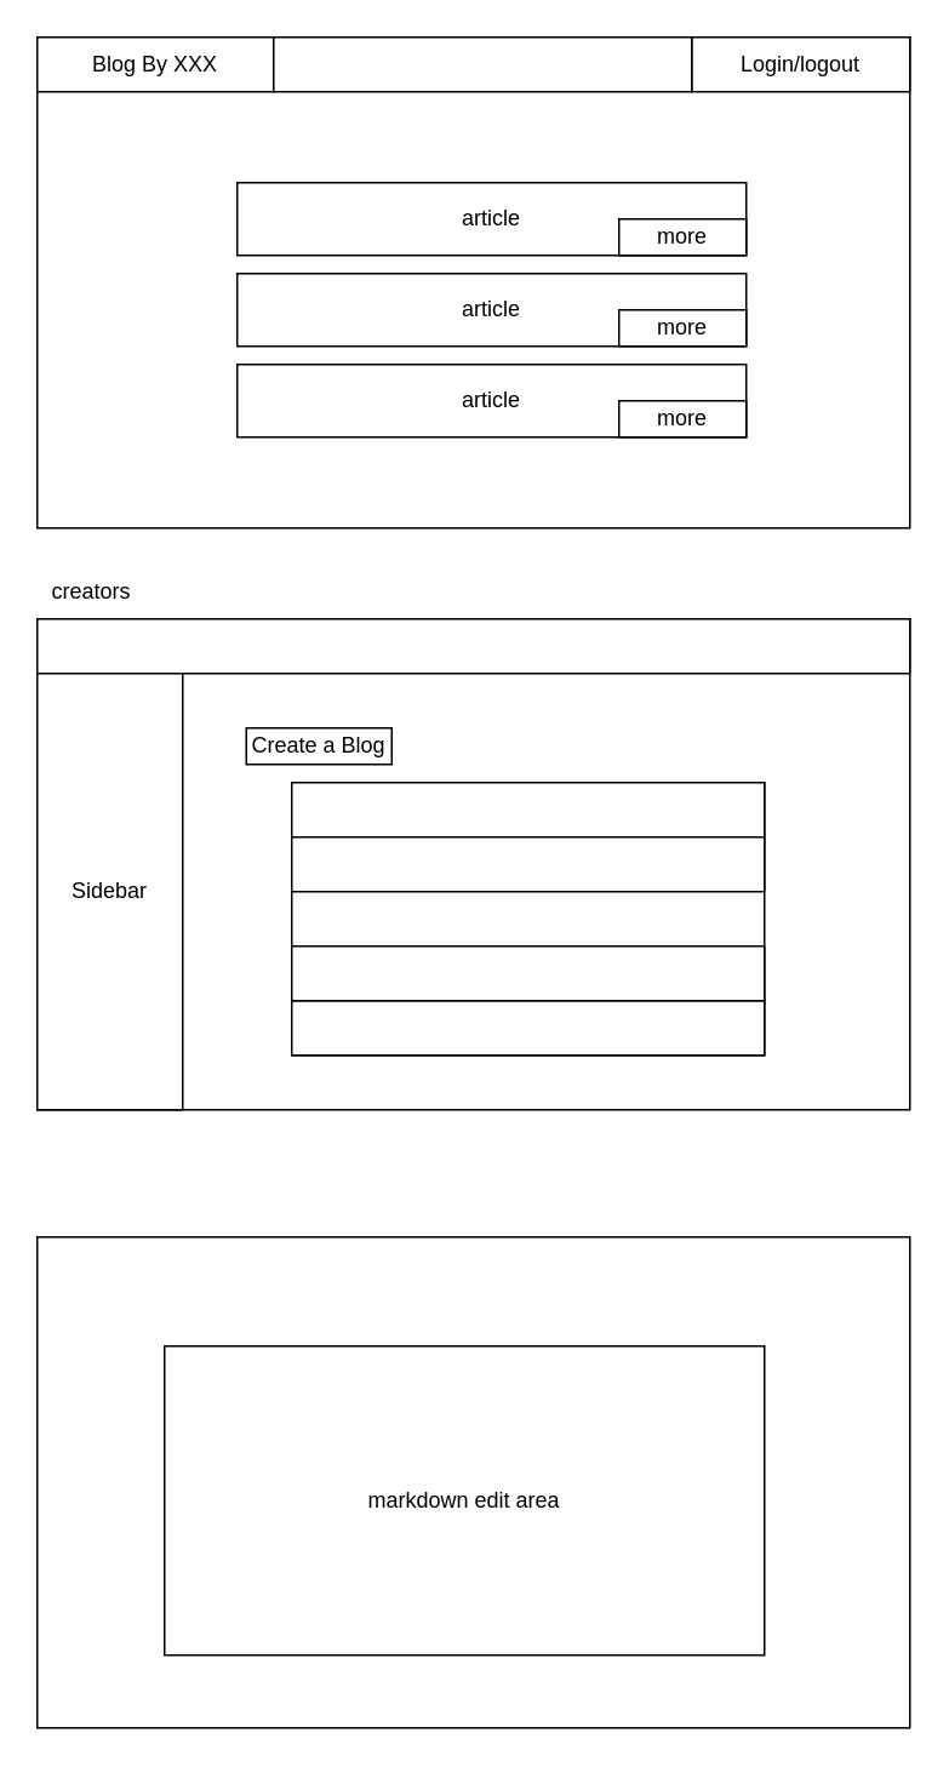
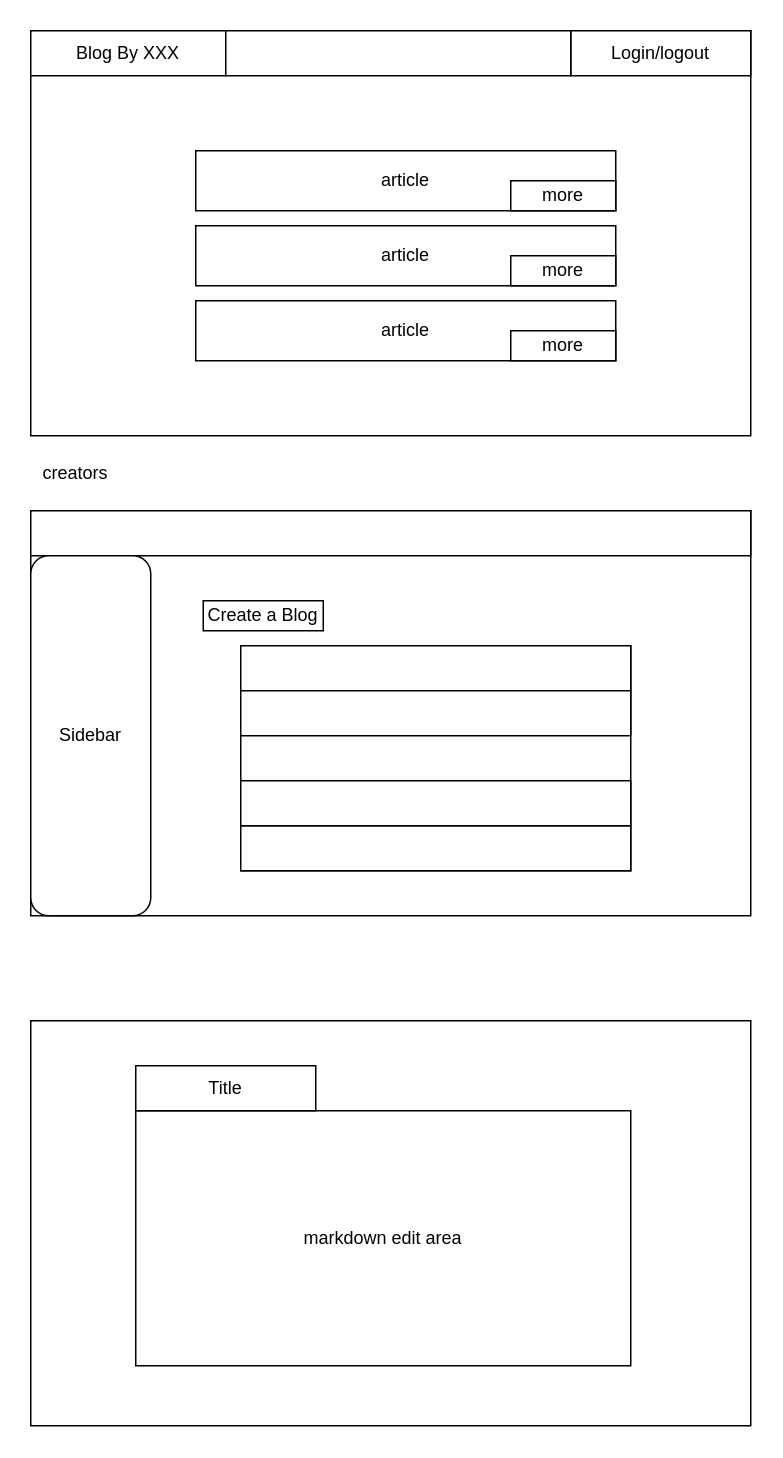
  <mxCell id="0" />
  <mxCell id="1" parent="0" />
  <mxCell id="2" value="" style="rounded=0;whiteSpace=wrap;html=1;" vertex="1" parent="1"><mxGeometry x="20" y="20" width="480" height="270" as="geometry" /></mxCell>
  <mxCell id="3" value="Blog By XXX" style="rounded=0;whiteSpace=wrap;html=1;" vertex="1" parent="1"><mxGeometry x="20" y="20" width="130" height="30" as="geometry" /></mxCell>
  <mxCell id="4" value="Login/logout" style="rounded=0;whiteSpace=wrap;html=1;" vertex="1" parent="1"><mxGeometry x="380" y="20" width="120" height="30" as="geometry" /></mxCell>
  <mxCell id="5" value="article" style="rounded=0;whiteSpace=wrap;html=1;" vertex="1" parent="1"><mxGeometry x="130" y="100" width="280" height="40" as="geometry" /></mxCell>
  <mxCell id="6" value="article" style="rounded=0;whiteSpace=wrap;html=1;" vertex="1" parent="1"><mxGeometry x="130" y="150" width="280" height="40" as="geometry" /></mxCell>
  <mxCell id="7" value="article" style="rounded=0;whiteSpace=wrap;html=1;" vertex="1" parent="1"><mxGeometry x="130" y="200" width="280" height="40" as="geometry" /></mxCell>
  <mxCell id="8" value="" style="rounded=0;whiteSpace=wrap;html=1;" vertex="1" parent="1"><mxGeometry x="20" y="340" width="480" height="270" as="geometry" /></mxCell>
- <mxCell id="9" value="creators" style="text;html=1;strokeColor=none;fillColor=none;align=center;verticalAlign=middle;whiteSpace=wrap;rounded=0;" vertex="1" parent="1"><mxGeometry x="20" y="310" width="60" height="30" as="geometry" /></mxCell>
+ <mxCell id="9" value="creators" style="text;html=1;strokeColor=none;fillColor=none;align=center;verticalAlign=middle;whiteSpace=wrap;rounded=0;" vertex="1" parent="1"><mxGeometry x="20" y="300" width="60" height="30" as="geometry" /></mxCell>
  <mxCell id="10" value="" style="rounded=0;whiteSpace=wrap;html=1;" vertex="1" parent="1"><mxGeometry x="20" y="340" width="480" height="30" as="geometry" /></mxCell>
- <mxCell id="11" value="Sidebar" style="rounded=0;whiteSpace=wrap;html=1;" vertex="1" parent="1"><mxGeometry x="20" y="370" width="80" height="240" as="geometry" /></mxCell>
+ <mxCell id="11" value="Sidebar" style="whiteSpace=wrap;html=1;rounded=1;" vertex="1" parent="1"><mxGeometry x="20" y="370" width="80" height="240" as="geometry" /></mxCell>
  <mxCell id="12" value="" style="rounded=0;whiteSpace=wrap;html=1;" vertex="1" parent="1"><mxGeometry x="160" y="430" width="260" height="150" as="geometry" /></mxCell>
  <mxCell id="13" value="Create a Blog" style="rounded=0;whiteSpace=wrap;html=1;" vertex="1" parent="1"><mxGeometry x="135" y="400" width="80" height="20" as="geometry" /></mxCell>
  <mxCell id="14" value="" style="rounded=0;whiteSpace=wrap;html=1;" vertex="1" parent="1"><mxGeometry x="150" y="20" width="230" height="30" as="geometry" /></mxCell>
  <mxCell id="15" value="more" style="rounded=0;whiteSpace=wrap;html=1;" vertex="1" parent="1"><mxGeometry x="340" y="120" width="70" height="20" as="geometry" /></mxCell>
  <mxCell id="16" value="more" style="rounded=0;whiteSpace=wrap;html=1;" vertex="1" parent="1"><mxGeometry x="340" y="170" width="70" height="20" as="geometry" /></mxCell>
  <mxCell id="17" value="more" style="rounded=0;whiteSpace=wrap;html=1;" vertex="1" parent="1"><mxGeometry x="340" y="220" width="70" height="20" as="geometry" /></mxCell>
  <mxCell id="18" value="" style="rounded=0;whiteSpace=wrap;html=1;" vertex="1" parent="1"><mxGeometry x="160" y="430" width="260" height="30" as="geometry" /></mxCell>
  <mxCell id="19" value="" style="rounded=0;whiteSpace=wrap;html=1;" vertex="1" parent="1"><mxGeometry x="160" y="460" width="260" height="30" as="geometry" /></mxCell>
  <mxCell id="20" value="" style="rounded=0;whiteSpace=wrap;html=1;" vertex="1" parent="1"><mxGeometry x="160" y="550" width="260" height="30" as="geometry" /></mxCell>
  <mxCell id="21" value="" style="rounded=0;whiteSpace=wrap;html=1;" vertex="1" parent="1"><mxGeometry x="160" y="520" width="260" height="30" as="geometry" /></mxCell>
  <mxCell id="22" value="" style="rounded=0;whiteSpace=wrap;html=1;" vertex="1" parent="1"><mxGeometry x="20" y="680" width="480" height="270" as="geometry" /></mxCell>
  <mxCell id="23" value="markdown edit area" style="rounded=0;whiteSpace=wrap;html=1;" vertex="1" parent="1"><mxGeometry x="90" y="740" width="330" height="170" as="geometry" /></mxCell>
+ <mxCell id="24" value="Title" style="rounded=0;whiteSpace=wrap;html=1;" vertex="1" parent="1"><mxGeometry x="90" y="710" width="120" height="30" as="geometry" /></mxCell>
